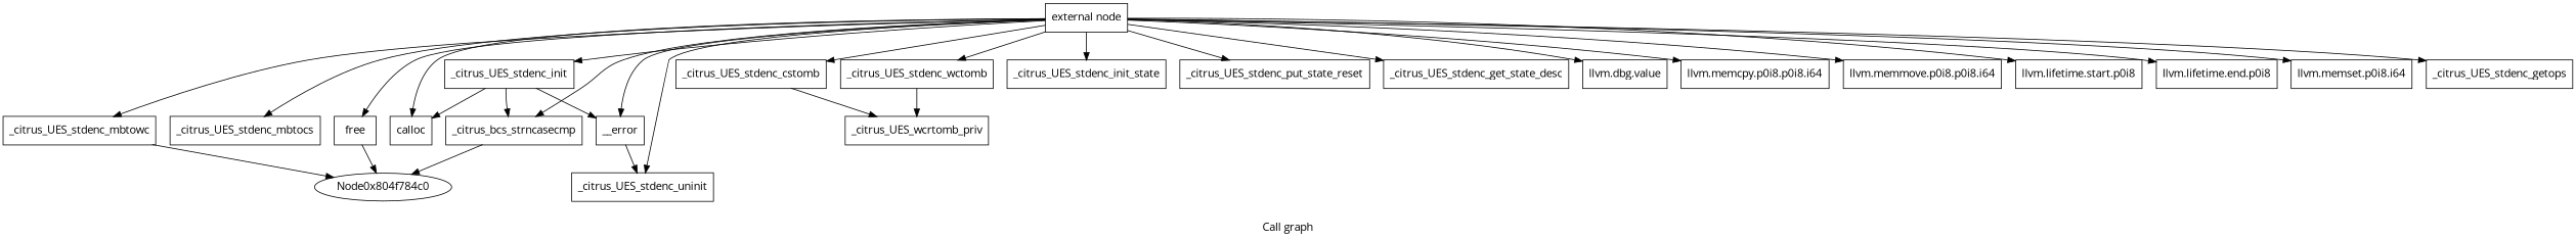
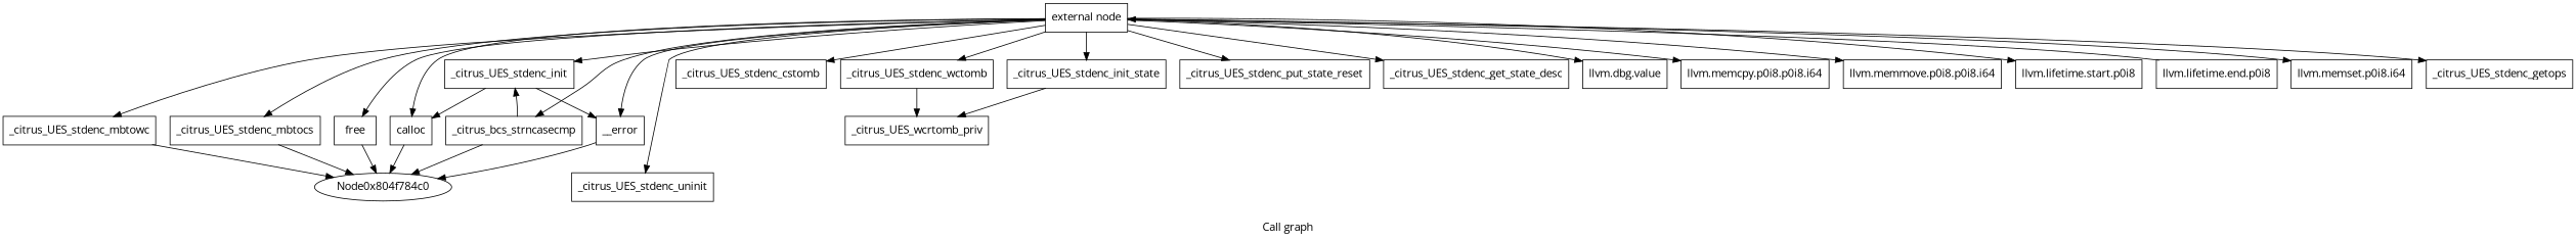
  digraph {
    fontname="Open Sans"
    label="Call graph"
    node [fontname="Open Sans" shape=record]
    edge [fontname="Open Sans"]
    n1 [label="{external node}"]
    n2 [label="{_citrus_UES_stdenc_init}"]
    n3 [label="{_citrus_UES_stdenc_uninit}"]
    n4 [label="{_citrus_UES_stdenc_init_state}"]
    n5 [label="{_citrus_UES_stdenc_mbtocs}"]
    n6 [label="{_citrus_UES_stdenc_cstomb}"]
    n7 [label="{_citrus_UES_stdenc_mbtowc}"]
    n8 [label="{_citrus_UES_stdenc_wctomb}"]
    n9 [label="{_citrus_UES_stdenc_put_state_reset}"]
    n10 [label="{_citrus_UES_stdenc_get_state_desc}"]
    n11 [label="{llvm.dbg.value}"]
    n12 [label="{llvm.memcpy.p0i8.p0i8.i64}"]
    n13 [label="{llvm.memmove.p0i8.p0i8.i64}"]
    n14 [label="{llvm.lifetime.start.p0i8}"]
    n15 [label="{llvm.lifetime.end.p0i8}"]
    n16 [label="{free}"]
    n17 [label="{calloc}"]
    n18 [label="{__error}"]
    n19 [label="{llvm.memset.p0i8.i64}"]
    n20 [label="{_citrus_bcs_strncasecmp}"]
    n21 [label="{_citrus_UES_stdenc_getops}"]
    Node0x804f784c0 [shape=""]
    n23 [label="{_citrus_UES_wcrtomb_priv}"]
    n1 -> n2
    n1 -> n3
    n1 -> n4
    n1 -> n5
    n1 -> n6
    n1 -> n7
    n1 -> n8
    n1 -> n9
    n1 -> n10
    n1 -> n11
    n1 -> n12
    n1 -> n13
    n1 -> n14
-   n1 -> n15
+   n15 -> n1
    n1 -> n16
    n1 -> n17
    n1 -> n18
    n1 -> n19
    n1 -> n20
    n1 -> n21
    n2 -> n17
    n2 -> n18
-   n2 -> n20
-   n6 -> n23
+   n20 -> n2
+   n5 -> Node0x804f784c0
+   n4 -> n23
    n7 -> Node0x804f784c0
    n8 -> n23
    n16 -> Node0x804f784c0
-   n18 -> n3
+   n17 -> Node0x804f784c0
+   n18 -> Node0x804f784c0
    n20 -> Node0x804f784c0
  }
